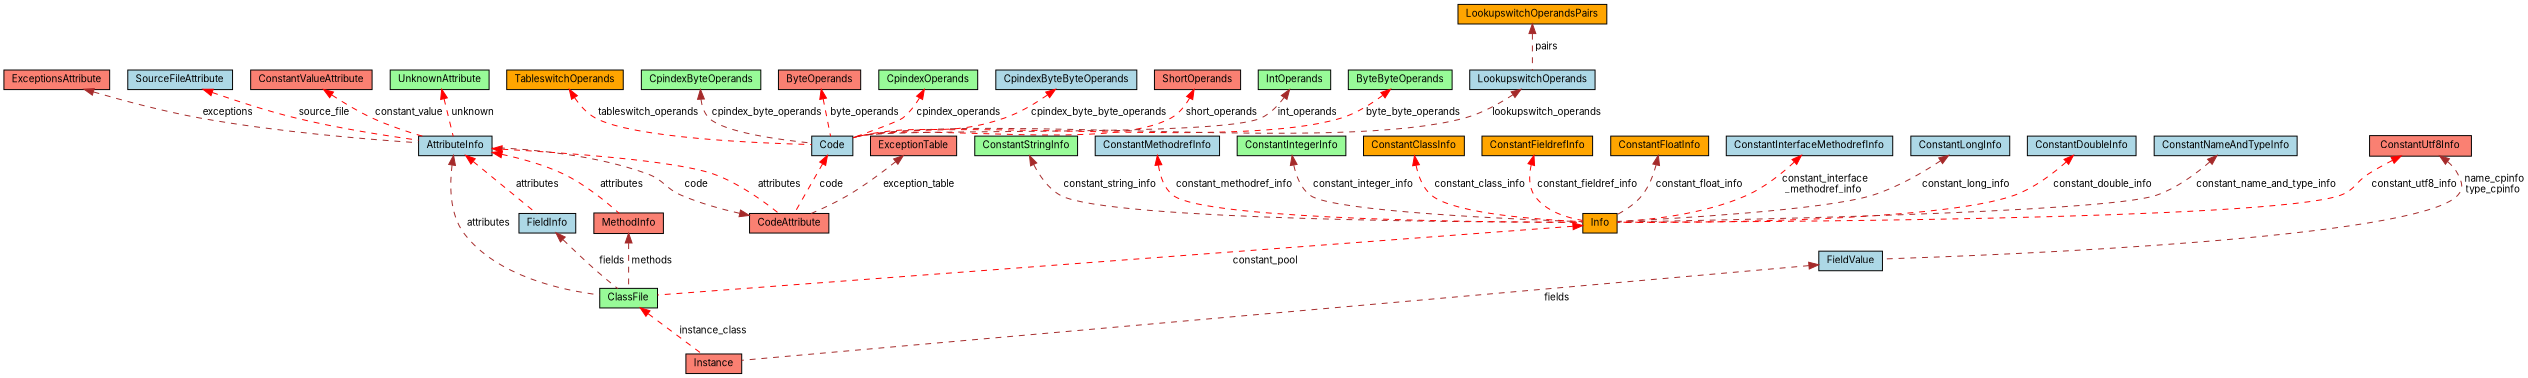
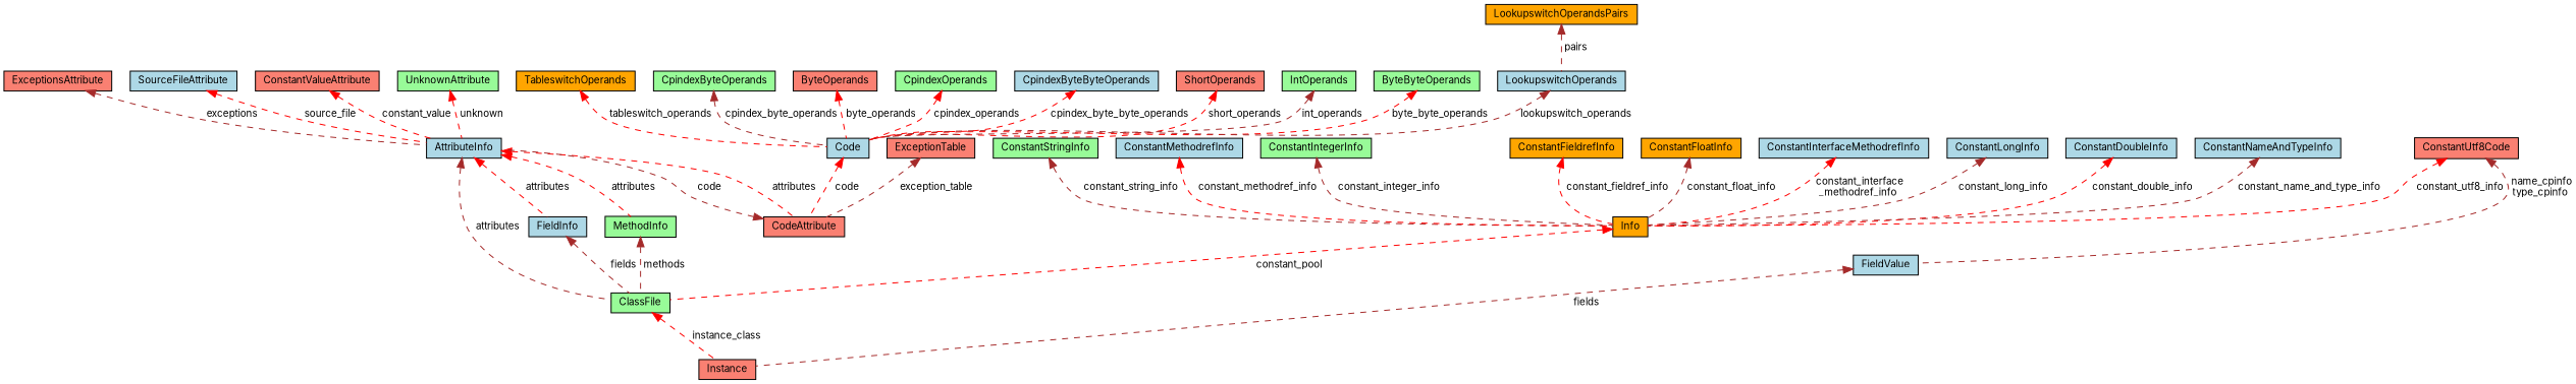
  digraph {
    fontname=Inter
    rankdir=TB
    node [color=black fillcolor=lightblue fontname=Inter fontsize=10 shape=record style=filled]
    edge [color=red dir=back fontname=Inter fontsize=10 labelfontname=Helvetica labelfontsize=10 style=dashed]
    n1 [fillcolor=salmon fontcolor=black height=0.2 label=Instance width=0.4]
    n2 [fillcolor=palegreen height=0.2 label=ClassFile width=0.4]
    n3 [height=0.2 label=AttributeInfo width=0.4]
    n4 [fillcolor=salmon height=0.2 label=CodeAttribute width=0.4]
    n5 [height=0.2 label=FieldInfo width=0.4]
-   n6 [fillcolor=salmon height=0.2 label=MethodInfo width=0.4]
+   n6 [fillcolor=palegreen height=0.2 label=MethodInfo width=0.4]
    n7 [fillcolor=palegreen height=0.2 label=UnknownAttribute width=0.4]
    n8 [fillcolor=salmon height=0.2 label=ExceptionsAttribute width=0.4]
    n9 [height=0.2 label=SourceFileAttribute width=0.4]
    n10 [height=0.2 label=Code width=0.4]
    n11 [fillcolor=salmon height=0.2 label=ShortOperands width=0.4]
    n12 [fillcolor=palegreen height=0.2 label=IntOperands width=0.4]
    n13 [fillcolor=palegreen height=0.2 label=ByteByteOperands width=0.4]
    n14 [height=0.2 label=LookupswitchOperands width=0.4]
    n15 [fillcolor=orange height=0.2 label=LookupswitchOperandsPairs width=0.4]
    n16 [fillcolor=orange height=0.2 label=TableswitchOperands width=0.4]
    n17 [fillcolor=palegreen height=0.2 label=CpindexByteOperands width=0.4]
    n18 [fillcolor=salmon height=0.2 label=ByteOperands width=0.4]
    n19 [fillcolor=palegreen height=0.2 label=CpindexOperands width=0.4]
    n20 [height=0.2 label=CpindexByteByteOperands width=0.4]
    n21 [fillcolor=salmon height=0.2 label=ExceptionTable width=0.4]
    n22 [fillcolor=salmon height=0.2 label=ConstantValueAttribute width=0.4]
    n23 [fillcolor=orange height=0.2 label=Info width=0.4]
    n24 [height=0.2 label=ConstantDoubleInfo width=0.4]
    n25 [height=0.2 label=ConstantInterfaceMethodrefInfo width=0.4]
    n26 [height=0.2 label=ConstantLongInfo width=0.4]
-   n27 [fillcolor=salmon height=0.2 label=ConstantUtf8Info width=0.4]
+   n27 [fillcolor=salmon height=0.2 label=ConstantUtf8Code width=0.4]
    n28 [height=0.2 label=FieldValue width=0.4]
    n29 [height=0.2 label=ConstantNameAndTypeInfo width=0.4]
    n30 [fillcolor=palegreen height=0.2 label=ConstantStringInfo width=0.4]
    n31 [height=0.2 label=ConstantMethodrefInfo width=0.4]
    n32 [fillcolor=palegreen height=0.2 label=ConstantIntegerInfo width=0.4]
-   n33 [fillcolor=orange height=0.2 label=ConstantClassInfo width=0.4]
    n34 [fillcolor=orange height=0.2 label=ConstantFieldrefInfo width=0.4]
    n35 [fillcolor=orange height=0.2 label=ConstantFloatInfo width=0.4]
    n2 -> n1 [label=" instance_class"]
    n3 -> n2 [color=brown label=" attributes"]
    n3 -> n4 [label=" attributes"]
    n3 -> n5 [label=" attributes"]
    n3 -> n6 [label=" attributes"]
    n4 -> n3 [color=brown label=" code"]
    n5 -> n2 [color=brown label=" fields"]
    n6 -> n2 [color=brown label=" methods"]
    n7 -> n3 [label=" unknown"]
    n8 -> n3 [color=brown label=" exceptions"]
    n9 -> n3 [label=" source_file"]
    n10 -> n4 [label=" code"]
    n11 -> n10 [label=" short_operands"]
    n12 -> n10 [color=brown label=" int_operands"]
    n13 -> n10 [label=" byte_byte_operands"]
    n14 -> n10 [color=brown label=" lookupswitch_operands"]
    n15 -> n14 [color=brown label=" pairs"]
    n16 -> n10 [label=" tableswitch_operands"]
    n17 -> n10 [color=brown label=" cpindex_byte_operands"]
    n18 -> n10 [label=" byte_operands"]
    n19 -> n10 [label=" cpindex_operands"]
    n20 -> n10 [label=" cpindex_byte_byte_operands"]
    n21 -> n4 [color=brown label=" exception_table"]
    n22 -> n3 [label=" constant_value"]
    n23 -> n2 [label=" constant_pool"]
    n24 -> n23 [label=" constant_double_info"]
    n25 -> n23 [label=" constant_interface\l_methodref_info"]
    n26 -> n23 [color=brown label=" constant_long_info"]
    n27 -> n23 [label=" constant_utf8_info"]
    n27 -> n28 [color=brown label=" name_cpinfo\ntype_cpinfo"]
    n28 -> n1 [color=brown label=" fields"]
    n29 -> n23 [color=brown label=" constant_name_and_type_info"]
    n30 -> n23 [color=brown label=" constant_string_info"]
    n31 -> n23 [label=" constant_methodref_info"]
    n32 -> n23 [color=brown label=" constant_integer_info"]
-   n33 -> n23 [label=" constant_class_info"]
    n34 -> n23 [label=" constant_fieldref_info"]
    n35 -> n23 [color=brown label=" constant_float_info"]
  }
